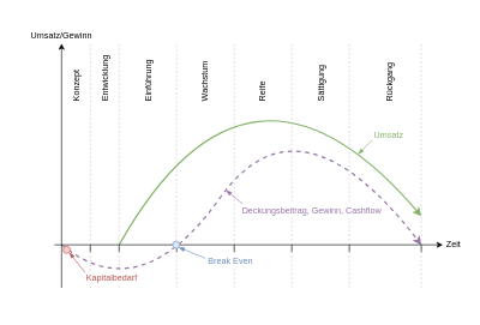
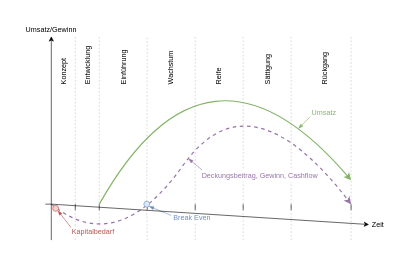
  <mxCell id="0" />
  <mxCell id="1" parent="0" />
  <mxCell id="2" value="" style="endArrow=none;dashed=1;html=1;strokeWidth=1;rounded=0;fillColor=#f5f5f5;strokeColor=#C4C4C4;jumpSize=6;" edge="1" parent="1"><mxGeometry width="50" height="50" relative="1" as="geometry"><mxPoint x="485" y="400" as="sourcePoint" /><mxPoint x="485" y="60" as="targetPoint" /></mxGeometry></mxCell>
  <mxCell id="3" value="" style="endArrow=none;dashed=1;html=1;strokeWidth=1;rounded=0;fillColor=#f5f5f5;strokeColor=#C4C4C4;jumpSize=6;" parent="1" edge="1" source="40"><mxGeometry width="50" height="50" relative="1" as="geometry"><mxPoint x="245" y="400" as="sourcePoint" /><mxPoint x="245" y="60" as="targetPoint" /></mxGeometry></mxCell>
  <mxCell id="4" value="" style="endArrow=none;dashed=1;html=1;strokeWidth=1;rounded=0;fillColor=#f5f5f5;strokeColor=#C4C4C4;jumpSize=6;" parent="1" edge="1"><mxGeometry width="50" height="50" relative="1" as="geometry"><mxPoint x="325" y="400" as="sourcePoint" /><mxPoint x="325" y="60" as="targetPoint" /></mxGeometry></mxCell>
  <mxCell id="5" value="" style="endArrow=none;dashed=1;html=1;strokeWidth=1;rounded=0;fillColor=#f5f5f5;strokeColor=#C4C4C4;jumpSize=6;" parent="1" edge="1"><mxGeometry width="50" height="50" relative="1" as="geometry"><mxPoint x="405" y="400" as="sourcePoint" /><mxPoint x="405" y="60" as="targetPoint" /></mxGeometry></mxCell>
  <mxCell id="6" value="" style="endArrow=none;dashed=1;html=1;strokeWidth=1;rounded=0;fillColor=#f5f5f5;strokeColor=#C4C4C4;jumpSize=6;" parent="1" edge="1"><mxGeometry width="50" height="50" relative="1" as="geometry"><mxPoint x="125" y="400" as="sourcePoint" /><mxPoint x="125" y="60" as="targetPoint" /></mxGeometry></mxCell>
  <mxCell id="7" value="" style="endArrow=none;html=1;rounded=0;" parent="1" edge="1"><mxGeometry width="50" height="50" relative="1" as="geometry"><mxPoint x="125" y="350" as="sourcePoint" /><mxPoint x="125" y="340" as="targetPoint" /></mxGeometry></mxCell>
  <mxCell id="8" value="" style="endArrow=none;html=1;rounded=0;" parent="1" edge="1"><mxGeometry width="50" height="50" relative="1" as="geometry"><mxPoint x="245" y="350" as="sourcePoint" /><mxPoint x="245" y="340" as="targetPoint" /></mxGeometry></mxCell>
  <mxCell id="9" value="Entwicklung" style="text;html=1;align=left;verticalAlign=middle;whiteSpace=wrap;rounded=0;rotation=-90;" parent="1" vertex="1"><mxGeometry x="88.75" y="71.25" width="112.5" height="30" as="geometry" /></mxCell>
- <mxCell id="10" value="Zeit" style="text;html=1;align=center;verticalAlign=middle;whiteSpace=wrap;rounded=0;" parent="1" vertex="1"><mxGeometry x="615" y="325" width="30" height="30" as="geometry" /></mxCell>
+ <mxCell id="10" value="Zeit" style="text;html=1;align=center;verticalAlign=middle;whiteSpace=wrap;rounded=0;" parent="1" vertex="1"><mxGeometry x="615" y="360" width="30" height="30" as="geometry" /></mxCell>
  <mxCell id="11" value="" style="endArrow=none;html=1;rounded=0;" parent="1" edge="1"><mxGeometry width="50" height="50" relative="1" as="geometry"><mxPoint x="325" y="350" as="sourcePoint" /><mxPoint x="325" y="340" as="targetPoint" /></mxGeometry></mxCell>
  <mxCell id="12" value="" style="endArrow=none;html=1;rounded=0;" parent="1" edge="1"><mxGeometry width="50" height="50" relative="1" as="geometry"><mxPoint x="405" y="350" as="sourcePoint" /><mxPoint x="405" y="340" as="targetPoint" /></mxGeometry></mxCell>
  <mxCell id="13" value="Umsatz/Gewinn" style="text;html=1;align=center;verticalAlign=middle;whiteSpace=wrap;rounded=0;rotation=0;" parent="1" vertex="1"><mxGeometry x="20" y="34" width="130" height="30" as="geometry" /></mxCell>
  <mxCell id="14" value="" style="endArrow=none;html=1;rounded=0;" parent="1" edge="1"><mxGeometry width="50" height="50" relative="1" as="geometry"><mxPoint x="75" y="340" as="sourcePoint" /><mxPoint x="85" y="340" as="targetPoint" /></mxGeometry></mxCell>
  <mxCell id="15" value="Deckungsbeitrag, Gewinn, Cashflow" style="text;html=1;align=center;verticalAlign=middle;whiteSpace=wrap;rounded=0;rotation=0;fillColor=default;strokeColor=none;fontColor=#9673A6;" parent="1" vertex="1"><mxGeometry x="333" y="283" width="200" height="20" as="geometry" /></mxCell>
  <mxCell id="16" value="" style="endArrow=none;dashed=1;html=1;strokeWidth=1;rounded=0;fillColor=#f5f5f5;strokeColor=#C4C4C4;jumpSize=6;" edge="1" parent="1"><mxGeometry width="50" height="50" relative="1" as="geometry"><mxPoint x="165" y="400" as="sourcePoint" /><mxPoint x="165" y="60" as="targetPoint" /></mxGeometry></mxCell>
  <mxCell id="17" value="" style="endArrow=none;html=1;rounded=0;" edge="1" parent="1"><mxGeometry width="50" height="50" relative="1" as="geometry"><mxPoint x="165" y="350" as="sourcePoint" /><mxPoint x="165" y="340" as="targetPoint" /></mxGeometry></mxCell>
  <mxCell id="18" value="" style="endArrow=none;html=1;rounded=0;" edge="1" parent="1"><mxGeometry width="50" height="50" relative="1" as="geometry"><mxPoint x="485" y="350" as="sourcePoint" /><mxPoint x="485" y="340" as="targetPoint" /></mxGeometry></mxCell>
  <mxCell id="19" value="" style="endArrow=none;dashed=1;html=1;strokeWidth=1;rounded=0;fillColor=#f5f5f5;strokeColor=#C4C4C4;jumpSize=6;" edge="1" parent="1"><mxGeometry width="50" height="50" relative="1" as="geometry"><mxPoint x="585" y="400" as="sourcePoint" /><mxPoint x="585" y="60" as="targetPoint" /></mxGeometry></mxCell>
  <mxCell id="20" value="" style="endArrow=none;html=1;rounded=0;" edge="1" parent="1"><mxGeometry width="50" height="50" relative="1" as="geometry"><mxPoint x="585" y="350" as="sourcePoint" /><mxPoint x="585" y="340" as="targetPoint" /></mxGeometry></mxCell>
  <mxCell id="21" value="Konzept" style="text;html=1;align=left;verticalAlign=middle;whiteSpace=wrap;rounded=0;rotation=-90;" vertex="1" parent="1"><mxGeometry x="49" y="71.25" width="112.5" height="30" as="geometry" /></mxCell>
  <mxCell id="22" value="Einführung" style="text;html=1;align=left;verticalAlign=middle;whiteSpace=wrap;rounded=0;rotation=-90;" vertex="1" parent="1"><mxGeometry x="149" y="71.25" width="112.5" height="30" as="geometry" /></mxCell>
  <mxCell id="23" value="Wachstum" style="text;html=1;align=left;verticalAlign=middle;whiteSpace=wrap;rounded=0;rotation=-90;" vertex="1" parent="1"><mxGeometry x="228" y="71.25" width="112.5" height="30" as="geometry" /></mxCell>
  <mxCell id="24" value="Reife" style="text;html=1;align=left;verticalAlign=middle;whiteSpace=wrap;rounded=0;rotation=-90;" vertex="1" parent="1"><mxGeometry x="308" y="71.25" width="112.5" height="30" as="geometry" /></mxCell>
  <mxCell id="25" value="Sättigung" style="text;html=1;align=left;verticalAlign=middle;whiteSpace=wrap;rounded=0;rotation=-90;" vertex="1" parent="1"><mxGeometry x="389" y="71.25" width="112.5" height="30" as="geometry" /></mxCell>
  <mxCell id="26" value="Rückgang" style="text;html=1;align=left;verticalAlign=middle;whiteSpace=wrap;rounded=0;rotation=-90;" vertex="1" parent="1"><mxGeometry x="484" y="71.25" width="112.5" height="30" as="geometry" /></mxCell>
  <mxCell id="27" value="Umsatz" style="text;html=1;align=center;verticalAlign=middle;whiteSpace=wrap;rounded=0;rotation=0;fillColor=none;strokeColor=none;fontColor=#82B366;" vertex="1" parent="1"><mxGeometry x="505.25" y="175" width="70" height="25" as="geometry" /></mxCell>
  <mxCell id="28" value="" style="curved=1;endArrow=classic;html=1;rounded=0;fillColor=#e1d5e7;strokeColor=#9673a6;strokeWidth=2;dashed=1;" edge="1" parent="1"><mxGeometry width="50" height="50" relative="1" as="geometry"><mxPoint x="85" y="340" as="sourcePoint" /><mxPoint x="585" y="340" as="targetPoint" /><Array as="points"><mxPoint x="195" y="430" /><mxPoint x="415" y="120" /></Array></mxGeometry></mxCell>
  <mxCell id="29" value="" style="curved=1;endArrow=classic;html=1;rounded=0;fillColor=#d5e8d4;strokeColor=#82b366;strokeWidth=2;" parent="1" edge="1"><mxGeometry width="50" height="50" relative="1" as="geometry"><mxPoint x="165" y="340" as="sourcePoint" /><mxPoint x="585" y="300" as="targetPoint" /><Array as="points"><mxPoint x="345" y="20" /></Array></mxGeometry></mxCell>
  <mxCell id="30" value="Break Even" style="text;html=1;align=center;verticalAlign=middle;whiteSpace=wrap;rounded=0;rotation=0;fillColor=default;strokeColor=none;fontColor=#6C8EBF;" vertex="1" parent="1"><mxGeometry x="285" y="355" width="70" height="15" as="geometry" /></mxCell>
  <mxCell id="31" value="" style="endArrow=none;dashed=1;html=1;strokeWidth=1;rounded=0;fillColor=#f5f5f5;strokeColor=#C4C4C4;jumpSize=6;" edge="1" parent="1" target="40"><mxGeometry width="50" height="50" relative="1" as="geometry"><mxPoint x="245" y="400" as="sourcePoint" /><mxPoint x="245" y="60" as="targetPoint" /></mxGeometry></mxCell>
  <mxCell id="32" value="" style="endArrow=blockThin;html=1;rounded=0;exitX=0;exitY=0.25;exitDx=0;exitDy=0;entryX=1;entryY=1;entryDx=0;entryDy=0;endFill=1;fillColor=#dae8fc;strokeColor=#6c8ebf;" edge="1" parent="1" source="30" target="40"><mxGeometry width="50" height="50" relative="1" as="geometry"><mxPoint x="275" y="310" as="sourcePoint" /><mxPoint x="265" y="360" as="targetPoint" /></mxGeometry></mxCell>
  <mxCell id="33" value="" style="endArrow=blockThin;html=1;rounded=0;endFill=1;fillColor=#d5e8d4;strokeColor=#82b366;" edge="1" parent="1"><mxGeometry width="50" height="50" relative="1" as="geometry"><mxPoint x="517" y="194" as="sourcePoint" /><mxPoint x="497" y="214" as="targetPoint" /><Array as="points"><mxPoint x="517" y="194" /></Array></mxGeometry></mxCell>
  <mxCell id="34" value="" style="endArrow=blockThin;html=1;rounded=0;exitX=0;exitY=0.25;exitDx=0;exitDy=0;entryX=1;entryY=1;entryDx=0;entryDy=0;endFill=1;fillColor=#e1d5e7;strokeColor=#9673a6;" edge="1" parent="1"><mxGeometry width="50" height="50" relative="1" as="geometry"><mxPoint x="336.5" y="283" as="sourcePoint" /><mxPoint x="313.5" y="264" as="targetPoint" /></mxGeometry></mxCell>
  <mxCell id="35" value="" style="ellipse;whiteSpace=wrap;html=1;aspect=fixed;fillColor=#f8cecc;strokeColor=#b85450;" vertex="1" parent="1"><mxGeometry x="87.25" y="342" width="10" height="10" as="geometry" /></mxCell>
  <mxCell id="36" value="" style="endArrow=blockThin;html=1;rounded=0;endFill=1;fillColor=#f8cecc;strokeColor=#b85450;entryX=1;entryY=1;entryDx=0;entryDy=0;exitX=0;exitY=0;exitDx=0;exitDy=0;" edge="1" parent="1" source="37" target="35"><mxGeometry width="50" height="50" relative="1" as="geometry"><mxPoint x="175" y="390" as="sourcePoint" /><mxPoint x="135" y="370" as="targetPoint" /></mxGeometry></mxCell>
  <mxCell id="37" value="Kapitalbedarf" style="text;html=1;align=center;verticalAlign=middle;whiteSpace=wrap;rounded=0;rotation=0;fillColor=default;strokeColor=none;fontColor=#B85450;" vertex="1" parent="1"><mxGeometry x="118" y="379" width="74.25" height="15" as="geometry" /></mxCell>
  <mxCell id="38" value="" style="endArrow=classic;html=1;rounded=0;" parent="1" edge="1"><mxGeometry width="50" height="50" relative="1" as="geometry"><mxPoint x="85" y="400" as="sourcePoint" /><mxPoint x="85" y="60" as="targetPoint" /></mxGeometry></mxCell>
  <mxCell id="39" value="" style="endArrow=classic;html=1;rounded=0;" parent="1" edge="1" target="10"><mxGeometry width="50" height="50" relative="1" as="geometry"><mxPoint x="85" y="340" as="sourcePoint" /><mxPoint x="425" y="340" as="targetPoint" /></mxGeometry></mxCell>
  <mxCell id="40" value="" style="ellipse;whiteSpace=wrap;html=1;aspect=fixed;fillColor=#dae8fc;strokeColor=#6c8ebf;" vertex="1" parent="1"><mxGeometry x="239.25" y="335" width="10" height="10" as="geometry" /></mxCell>
